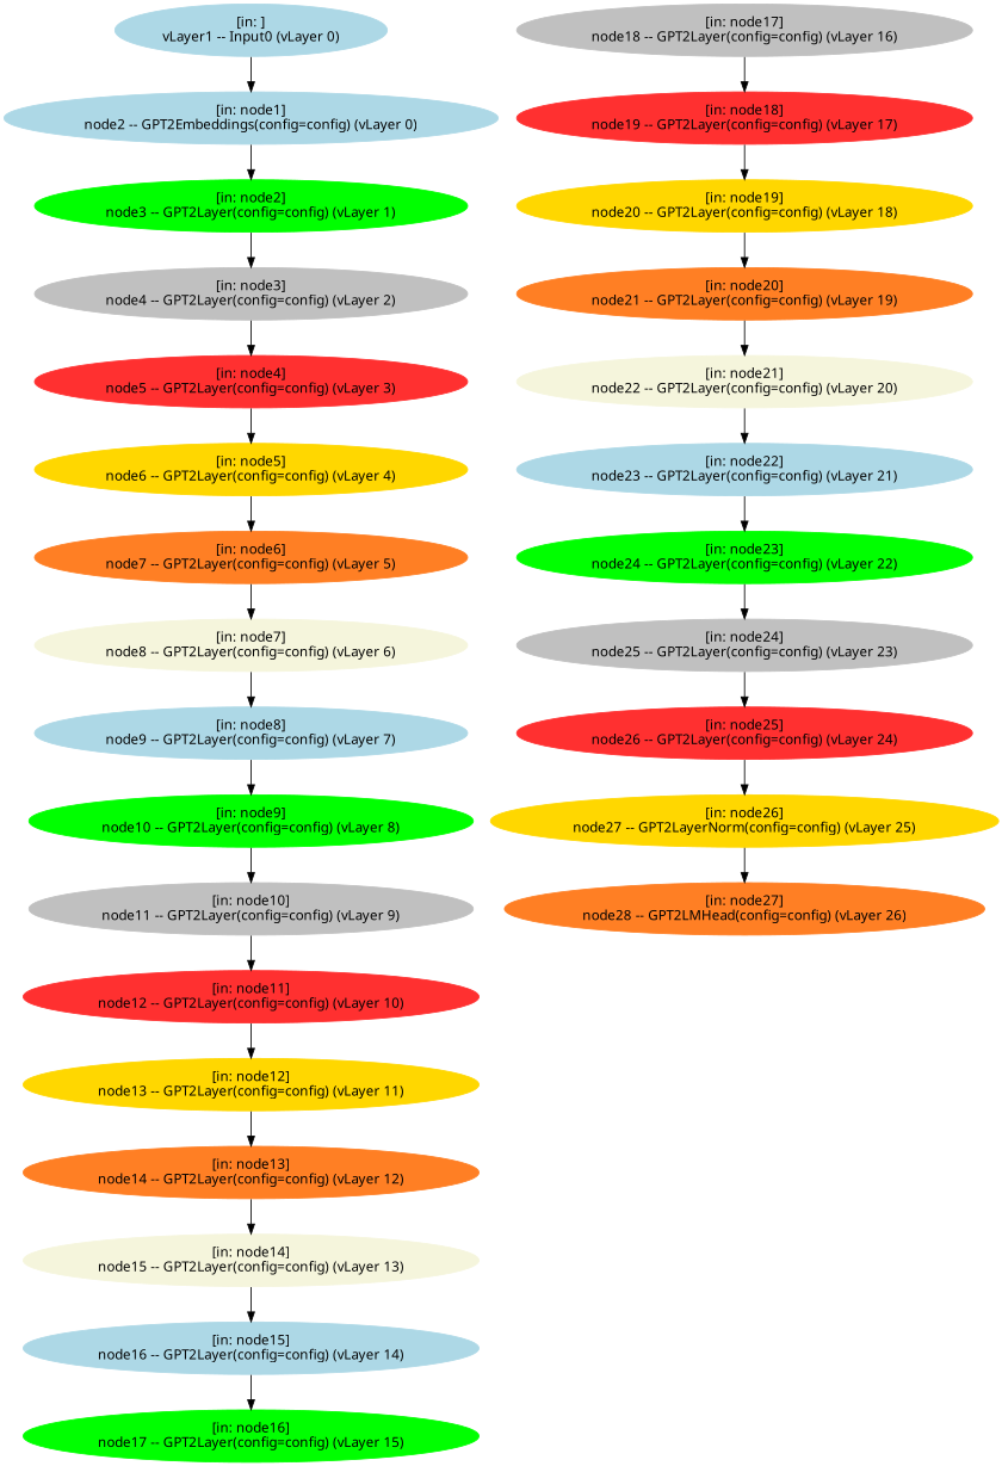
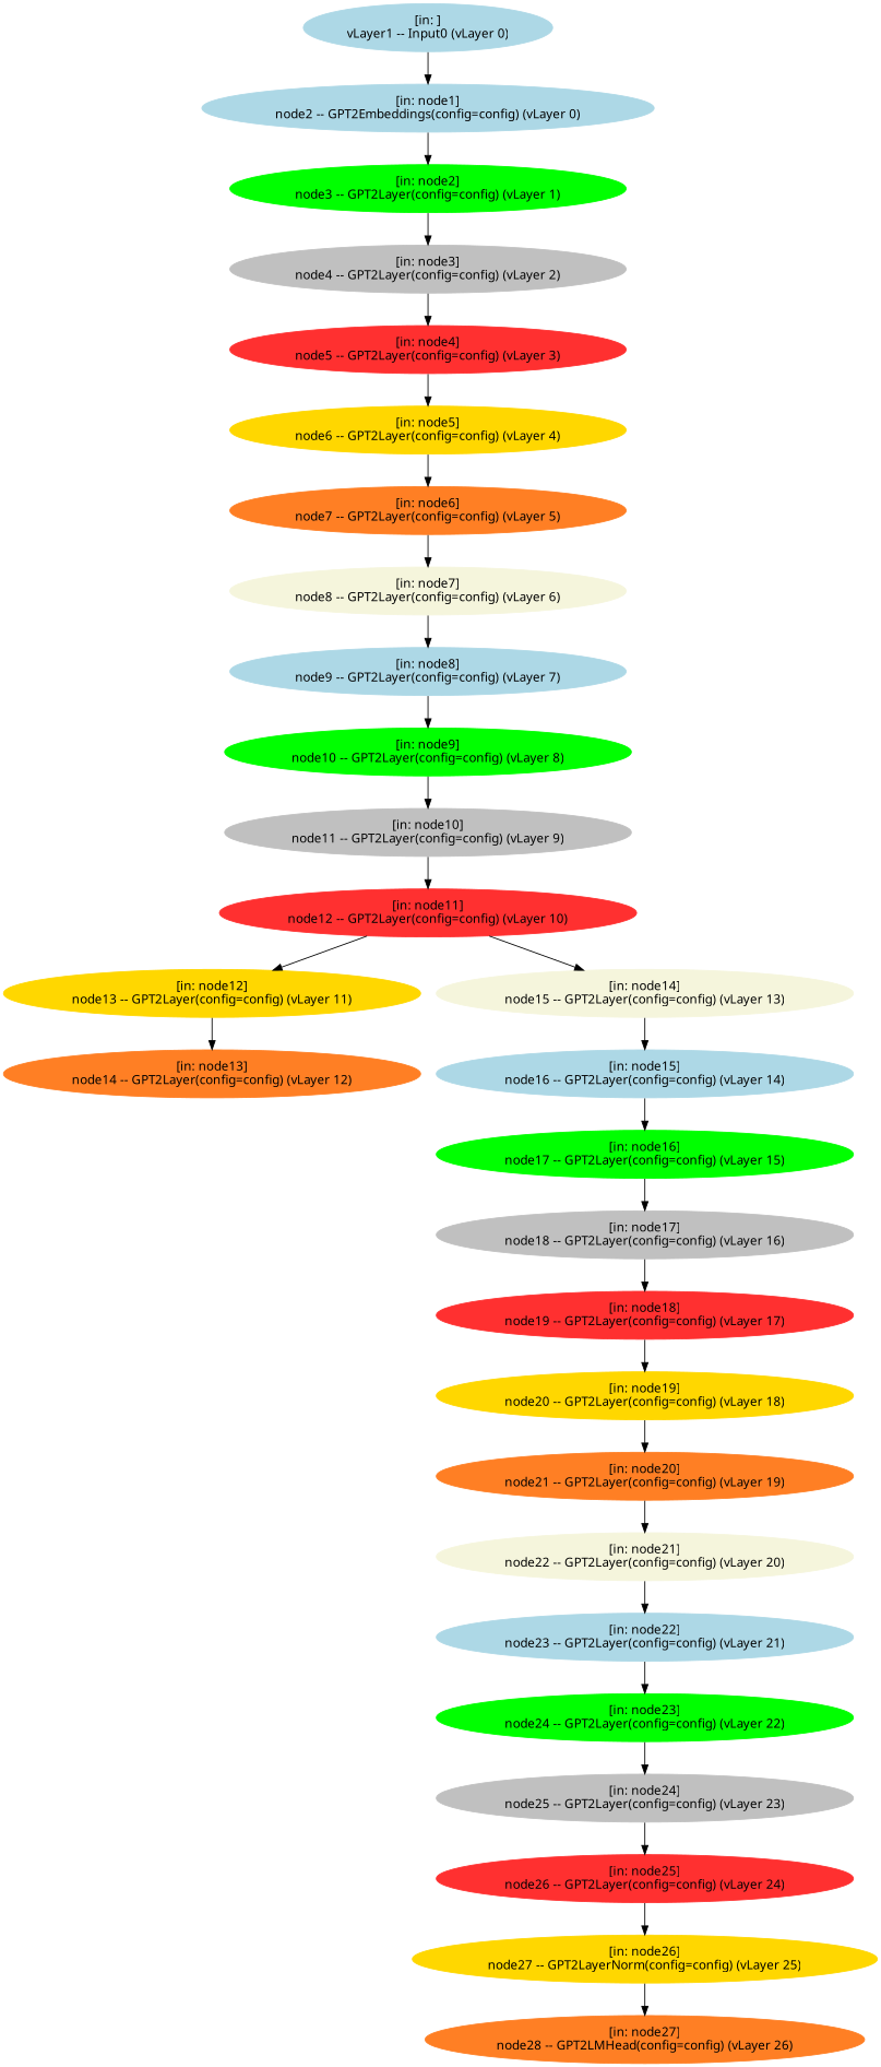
  digraph {
    fontname="Noto Sans"
    node [color=lightblue fontname="Noto Sans" style=filled]
    edge [fontname="Noto Sans"]
    n1 [label="[in: node1]\nnode2 -- GPT2Embeddings(config=config) (vLayer 0)"]
    n2 [color=green label="[in: node2]\nnode3 -- GPT2Layer(config=config) (vLayer 1)"]
    n3 [color=grey label="[in: node3]\nnode4 -- GPT2Layer(config=config) (vLayer 2)"]
    n4 [color=firebrick1 label="[in: node4]\nnode5 -- GPT2Layer(config=config) (vLayer 3)"]
    n5 [color=gold label="[in: node5]\nnode6 -- GPT2Layer(config=config) (vLayer 4)"]
    n6 [color=chocolate1 label="[in: node6]\nnode7 -- GPT2Layer(config=config) (vLayer 5)"]
    n7 [color=beige label="[in: node7]\nnode8 -- GPT2Layer(config=config) (vLayer 6)"]
    n8 [label="[in: node8]\nnode9 -- GPT2Layer(config=config) (vLayer 7)"]
    n9 [color=green label="[in: node9]\nnode10 -- GPT2Layer(config=config) (vLayer 8)"]
    n10 [color=grey label="[in: node10]\nnode11 -- GPT2Layer(config=config) (vLayer 9)"]
    n11 [color=firebrick1 label="[in: node11]\nnode12 -- GPT2Layer(config=config) (vLayer 10)"]
    n12 [color=gold label="[in: node12]\nnode13 -- GPT2Layer(config=config) (vLayer 11)"]
    n13 [color=chocolate1 label="[in: node13]\nnode14 -- GPT2Layer(config=config) (vLayer 12)"]
    n14 [color=beige label="[in: node14]\nnode15 -- GPT2Layer(config=config) (vLayer 13)"]
    n15 [label="[in: node15]\nnode16 -- GPT2Layer(config=config) (vLayer 14)"]
    n16 [color=green label="[in: node16]\nnode17 -- GPT2Layer(config=config) (vLayer 15)"]
    n17 [color=grey label="[in: node17]\nnode18 -- GPT2Layer(config=config) (vLayer 16)"]
    n18 [color=firebrick1 label="[in: node18]\nnode19 -- GPT2Layer(config=config) (vLayer 17)"]
    n19 [color=gold label="[in: node19]\nnode20 -- GPT2Layer(config=config) (vLayer 18)"]
    n20 [color=chocolate1 label="[in: node20]\nnode21 -- GPT2Layer(config=config) (vLayer 19)"]
    n21 [color=beige label="[in: node21]\nnode22 -- GPT2Layer(config=config) (vLayer 20)"]
    n22 [label="[in: node22]\nnode23 -- GPT2Layer(config=config) (vLayer 21)"]
    n23 [color=green label="[in: node23]\nnode24 -- GPT2Layer(config=config) (vLayer 22)"]
    n24 [color=grey label="[in: node24]\nnode25 -- GPT2Layer(config=config) (vLayer 23)"]
    n25 [color=firebrick1 label="[in: node25]\nnode26 -- GPT2Layer(config=config) (vLayer 24)"]
    n26 [color=gold label="[in: node26]\nnode27 -- GPT2LayerNorm(config=config) (vLayer 25)"]
    n27 [color=chocolate1 label="[in: node27]\nnode28 -- GPT2LMHead(config=config) (vLayer 26)"]
    n28 [label="[in: ]\nvLayer1 -- Input0 (vLayer 0)"]
    n1 -> n2
    n2 -> n3
    n3 -> n4
    n4 -> n5
    n5 -> n6
    n6 -> n7
    n7 -> n8
    n8 -> n9
    n9 -> n10
    n10 -> n11
    n11 -> n12
    n12 -> n13
-   n13 -> n14
+   n11 -> n14
    n14 -> n15
    n15 -> n16
+   n16 -> n17
    n17 -> n18
    n18 -> n19
    n19 -> n20
    n20 -> n21
    n21 -> n22
    n22 -> n23
    n23 -> n24
    n24 -> n25
    n25 -> n26
    n26 -> n27
    n28 -> n1
  }
